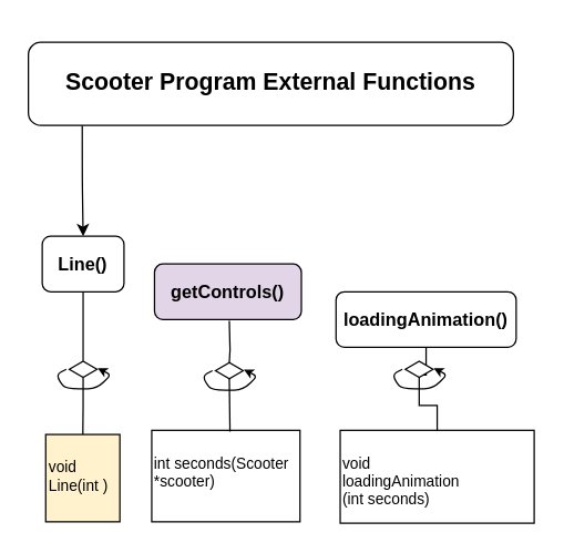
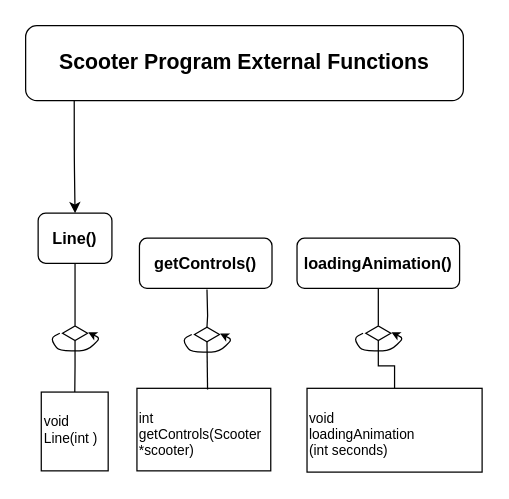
  <mxCell id="0" />
  <mxCell id="1" parent="0" />
- <mxCell id="2" value="&lt;p class=&quot;MsoNormal&quot; style=&quot;font-size: 17px;&quot;&gt;Scooter Program External Functions&lt;/p&gt;" style="rounded=1;whiteSpace=wrap;html=1;fillStyle=auto;strokeColor=#000000;fontColor=#000000;fillColor=#ffffff;fontSize=17;fontStyle=1" parent="1" vertex="1"><mxGeometry x="20" y="30" width="350" height="60" as="geometry" /></mxCell>
+ <mxCell id="2" value="&lt;p class=&quot;MsoNormal&quot; style=&quot;font-size: 17px;&quot;&gt;Scooter Program External Functions&lt;/p&gt;" style="rounded=1;whiteSpace=wrap;html=1;fillStyle=auto;strokeColor=#000000;fontColor=#000000;fillColor=#ffffff;fontSize=17;fontStyle=1" parent="1" vertex="1"><mxGeometry x="20" y="20" width="350" height="60" as="geometry" /></mxCell>
  <mxCell id="3" style="rounded=0;orthogonalLoop=1;jettySize=auto;html=1;exitX=0.5;exitY=1;exitDx=0;exitDy=0;fontSize=17;fontColor=#000000;startArrow=none;edgeStyle=orthogonalEdgeStyle;startFill=0;endArrow=none;endFill=0;strokeColor=#000000;" parent="1" source="8" target="5" edge="1"><mxGeometry relative="1" as="geometry" /></mxCell>
- <mxCell id="4" value="loadingAnimation()" style="rounded=1;whiteSpace=wrap;html=1;fillStyle=auto;strokeColor=#000000;fontColor=#000000;fillColor=#ffffff;fontSize=13;fontStyle=1" parent="1" vertex="1"><mxGeometry x="242" y="210" width="130" height="40" as="geometry" /></mxCell>
+ <mxCell id="4" value="loadingAnimation()" style="rounded=1;whiteSpace=wrap;html=1;fillStyle=auto;strokeColor=#000000;fontColor=#000000;fillColor=#ffffff;fontSize=13;fontStyle=1" parent="1" vertex="1"><mxGeometry x="237" y="190" width="130" height="40" as="geometry" /></mxCell>
  <mxCell id="5" value="&lt;p class=&quot;MsoNormal&quot;&gt;&lt;/p&gt;void&lt;br&gt;loadingAnimation&lt;br&gt;(int seconds)&lt;span&gt;&lt;br&gt;&lt;/span&gt;" style="rounded=0;whiteSpace=wrap;html=1;fillStyle=auto;strokeColor=#000000;fontSize=11;fontColor=#000000;fillColor=#ffffff;align=left;verticalAlign=top;" parent="1" vertex="1"><mxGeometry x="245" y="310" width="140" height="67" as="geometry" /></mxCell>
  <mxCell id="6" value="" style="endArrow=classic;html=1;rounded=1;strokeWidth=1;fontSize=17;fontColor=#000000;startSize=6;endSize=4;entryX=1.026;entryY=0.435;entryDx=0;entryDy=0;entryPerimeter=0;exitX=-0.109;exitY=0.496;exitDx=0;exitDy=0;exitPerimeter=0;strokeColor=#000000;" parent="1" source="8" target="8" edge="1"><mxGeometry width="50" height="50" relative="1" as="geometry"><mxPoint x="262" y="280" as="sourcePoint" /><mxPoint x="352" y="260" as="targetPoint" /><Array as="points"><mxPoint x="282" y="270" /><mxPoint x="289" y="280" /><mxPoint x="312" y="280" /><mxPoint x="322" y="270" /></Array></mxGeometry></mxCell>
  <mxCell id="7" value="" style="rounded=0;orthogonalLoop=1;jettySize=auto;html=1;exitX=0.5;exitY=1;exitDx=0;exitDy=0;fontSize=17;fontColor=#000000;endArrow=none;edgeStyle=orthogonalEdgeStyle;startArrow=none;startFill=0;endFill=0;strokeColor=#000000;" parent="1" source="4" target="8" edge="1"><mxGeometry relative="1" as="geometry"><mxPoint x="354" y="230" as="sourcePoint" /><mxPoint x="363" y="310" as="targetPoint" /></mxGeometry></mxCell>
  <mxCell id="8" value="" style="html=1;whiteSpace=wrap;aspect=fixed;shape=isoRectangle;fillStyle=auto;strokeColor=#000000;fontSize=17;fontColor=#000000;fillColor=#ffffff;" parent="1" vertex="1"><mxGeometry x="292" y="260" width="20" height="12" as="geometry" /></mxCell>
  <mxCell id="9" style="edgeStyle=orthogonalEdgeStyle;html=1;exitX=0.111;exitY=1;exitDx=0;exitDy=0;entryX=0.5;entryY=0;entryDx=0;entryDy=0;strokeColor=#000000;exitPerimeter=0;" parent="1" source="2" target="11" edge="1"><mxGeometry relative="1" as="geometry"><mxPoint x="-110" y="35" as="sourcePoint" /></mxGeometry></mxCell>
  <mxCell id="10" style="rounded=0;orthogonalLoop=1;jettySize=auto;html=1;exitX=0.5;exitY=1;exitDx=0;exitDy=0;fontSize=17;fontColor=#000000;startArrow=none;edgeStyle=orthogonalEdgeStyle;startFill=0;endArrow=none;endFill=0;strokeColor=#000000;" parent="1" source="15" target="12" edge="1"><mxGeometry relative="1" as="geometry" /></mxCell>
  <mxCell id="11" value="Line()" style="rounded=1;whiteSpace=wrap;html=1;fillStyle=auto;strokeColor=#000000;fontColor=#000000;fillColor=#ffffff;fontSize=13;fontStyle=1" parent="1" vertex="1"><mxGeometry x="30" y="170" width="59" height="40" as="geometry" /></mxCell>
- <mxCell id="12" value="&lt;p class=&quot;MsoNormal&quot;&gt;&lt;/p&gt;void Line(int )&lt;span&gt;&lt;br&gt;&lt;/span&gt;" style="rounded=0;whiteSpace=wrap;html=1;fillStyle=auto;strokeColor=#000000;fontSize=11;fontColor=#000000;fillColor=#fff2cc;align=left;verticalAlign=top;" parent="1" vertex="1"><mxGeometry x="32.5" y="313" width="53.5" height="63" as="geometry" /></mxCell>
+ <mxCell id="12" value="&lt;p class=&quot;MsoNormal&quot;&gt;&lt;/p&gt;void Line(int )&lt;span&gt;&lt;br&gt;&lt;/span&gt;" style="rounded=0;whiteSpace=wrap;html=1;fillStyle=auto;strokeColor=#000000;fontSize=11;fontColor=#000000;fillColor=#ffffff;align=left;verticalAlign=top;" parent="1" vertex="1"><mxGeometry x="32.5" y="313" width="53.5" height="63" as="geometry" /></mxCell>
  <mxCell id="13" value="" style="endArrow=classic;html=1;rounded=1;strokeWidth=1;fontSize=17;fontColor=#000000;startSize=6;endSize=4;entryX=1.026;entryY=0.435;entryDx=0;entryDy=0;entryPerimeter=0;exitX=-0.109;exitY=0.496;exitDx=0;exitDy=0;exitPerimeter=0;strokeColor=#000000;" parent="1" source="15" target="15" edge="1"><mxGeometry width="50" height="50" relative="1" as="geometry"><mxPoint x="19.5" y="280" as="sourcePoint" /><mxPoint x="109.5" y="260" as="targetPoint" /><Array as="points"><mxPoint x="39.5" y="270" /><mxPoint x="46.5" y="280" /><mxPoint x="69.5" y="280" /><mxPoint x="79.5" y="270" /></Array></mxGeometry></mxCell>
  <mxCell id="14" value="" style="rounded=0;orthogonalLoop=1;jettySize=auto;html=1;exitX=0.5;exitY=1;exitDx=0;exitDy=0;fontSize=17;fontColor=#000000;endArrow=none;edgeStyle=orthogonalEdgeStyle;startArrow=none;startFill=0;endFill=0;strokeColor=#000000;" parent="1" source="11" target="15" edge="1"><mxGeometry relative="1" as="geometry"><mxPoint x="144.5" y="230" as="sourcePoint" /><mxPoint x="153.5" y="310" as="targetPoint" /></mxGeometry></mxCell>
  <mxCell id="15" value="" style="html=1;whiteSpace=wrap;aspect=fixed;shape=isoRectangle;fillStyle=auto;strokeColor=#000000;fontSize=17;fontColor=#000000;fillColor=#ffffff;" parent="1" vertex="1"><mxGeometry x="49.5" y="260" width="20" height="12" as="geometry" /></mxCell>
- <mxCell id="16" value="getControls()" style="rounded=1;whiteSpace=wrap;html=1;fillStyle=auto;strokeColor=#000000;fontColor=#000000;fillColor=#e1d5e7;fontSize=13;fontStyle=1;" parent="1" vertex="1"><mxGeometry x="111" y="190" width="106" height="40" as="geometry" /></mxCell>
- <mxCell id="17" value="&lt;p class=&quot;MsoNormal&quot;&gt;&lt;/p&gt;int seconds(Scooter *scooter)" style="rounded=0;whiteSpace=wrap;html=1;fillStyle=auto;strokeColor=#000000;fontSize=11;fontColor=#000000;fillColor=#ffffff;align=left;verticalAlign=top;" parent="1" vertex="1"><mxGeometry x="109" y="310" width="107" height="66" as="geometry" /></mxCell>
+ <mxCell id="16" value="getControls()" style="rounded=1;whiteSpace=wrap;html=1;fillStyle=auto;strokeColor=#000000;fontColor=#000000;fillColor=#ffffff;fontSize=13;fontStyle=1" parent="1" vertex="1"><mxGeometry x="111" y="190" width="106" height="40" as="geometry" /></mxCell>
+ <mxCell id="17" value="&lt;p class=&quot;MsoNormal&quot;&gt;&lt;/p&gt;int getControls(Scooter *scooter)" style="rounded=0;whiteSpace=wrap;html=1;fillStyle=auto;strokeColor=#000000;fontSize=11;fontColor=#000000;fillColor=#ffffff;align=left;verticalAlign=top;" parent="1" vertex="1"><mxGeometry x="109" y="310" width="107" height="66" as="geometry" /></mxCell>
  <mxCell id="18" style="rounded=0;orthogonalLoop=1;jettySize=auto;html=1;exitX=0.5;exitY=1;exitDx=0;exitDy=0;fontSize=17;fontColor=#000000;startArrow=none;edgeStyle=orthogonalEdgeStyle;startFill=0;endArrow=none;endFill=0;strokeColor=#000000;" parent="1" source="21" edge="1"><mxGeometry relative="1" as="geometry"><mxPoint x="165.471" y="311" as="targetPoint" /></mxGeometry></mxCell>
  <mxCell id="19" value="" style="endArrow=classic;html=1;rounded=1;strokeWidth=1;fontSize=17;fontColor=#000000;startSize=6;endSize=4;entryX=1.026;entryY=0.435;entryDx=0;entryDy=0;entryPerimeter=0;exitX=-0.109;exitY=0.496;exitDx=0;exitDy=0;exitPerimeter=0;strokeColor=#000000;" parent="1" source="21" target="21" edge="1"><mxGeometry width="50" height="50" relative="1" as="geometry"><mxPoint x="125" y="281" as="sourcePoint" /><mxPoint x="215" y="261" as="targetPoint" /><Array as="points"><mxPoint x="145" y="271" /><mxPoint x="152" y="281" /><mxPoint x="175" y="281" /><mxPoint x="185" y="271" /></Array></mxGeometry></mxCell>
  <mxCell id="20" value="" style="rounded=0;orthogonalLoop=1;jettySize=auto;html=1;exitX=0.5;exitY=1;exitDx=0;exitDy=0;fontSize=17;fontColor=#000000;endArrow=none;edgeStyle=orthogonalEdgeStyle;startArrow=none;startFill=0;endFill=0;strokeColor=#000000;" parent="1" target="21" edge="1"><mxGeometry relative="1" as="geometry"><mxPoint x="165" y="231" as="sourcePoint" /><mxPoint x="226" y="311" as="targetPoint" /></mxGeometry></mxCell>
  <mxCell id="21" value="" style="html=1;whiteSpace=wrap;aspect=fixed;shape=isoRectangle;fillStyle=auto;strokeColor=#000000;fontSize=17;fontColor=#000000;fillColor=#ffffff;" parent="1" vertex="1"><mxGeometry x="155" y="261" width="20" height="12" as="geometry" /></mxCell>
